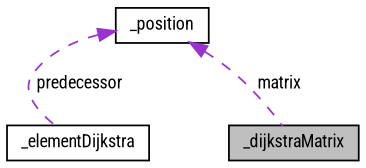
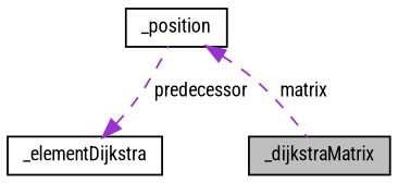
  digraph {
    fontname="Roboto Condensed"
    node [color=black fillcolor=white fontname="Roboto Condensed" fontsize=10 shape=record style=filled]
    edge [color=darkorchid3 dir=back fontname="Roboto Condensed" fontsize=10 labelfontname=Helvetica labelfontsize=10 style=dashed]
    n1 [fillcolor=grey75 fontcolor=black height=0.2 label=_dijkstraMatrix width=0.4]
    n2 [height=0.2 label=_elementDijkstra width=0.4]
    n3 [height=0.2 label=_position width=0.4]
    n3 -> n1 [label=" matrix"]
-   n3 -> n2 [label=" predecessor"]
+   n2 -> n3 [label=" predecessor"]
  }
